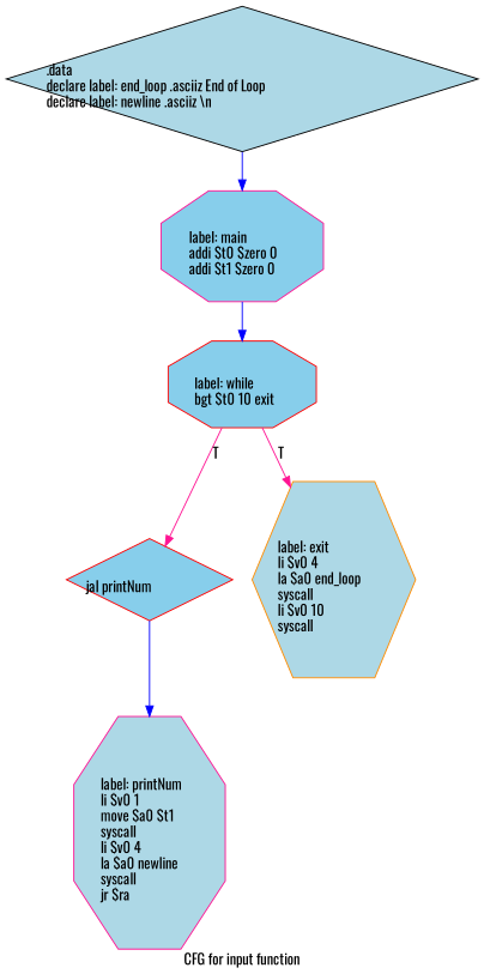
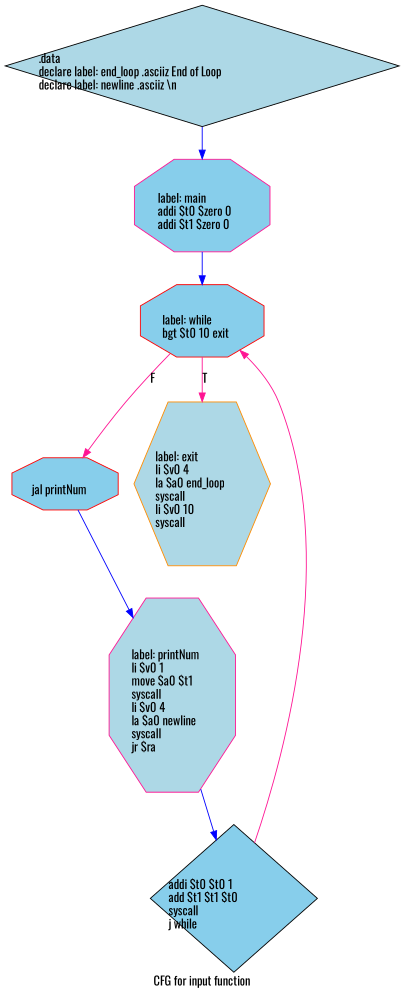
  digraph {
    fontname=Oswald
    label="CFG for input function"
    node [color=black fillcolor=skyblue fontname=Oswald shape=octagon style=filled]
    edge [color=blue fontname=Oswald]
    n1 [fillcolor=lightblue label="\l.data \ldeclare label: end_loop .asciiz End of Loop\ldeclare label: newline .asciiz \\n\l" shape=diamond]
    n2 [color=deeppink label="\llabel: main\laddi $t0 $zero 0\laddi $t1 $zero 0\l"]
    n3 [color=red label="\llabel: while\lbgt $t0 10 exit\l"]
-   n4 [color=red label="\ljal printNum\l" shape=diamond]
+   n4 [color=red label="\ljal printNum\l"]
    n5 [color=darkorange fillcolor=lightblue label="\llabel: exit\lli $v0 4\lla $a0 end_loop\lsyscall\lli $v0 10\lsyscall\l" shape=hexagon]
    n6 [color=deeppink fillcolor=lightblue label="\llabel: printNum\lli $v0 1\lmove $a0 $t1\lsyscall\lli $v0 4\lla $a0 newline\lsyscall\ljr $ra\l"]
+   n7 [label="\laddi $t0 $t0 1\ladd $t1 $t1 $t0\lsyscall\lj while\l" shape=diamond]
    n1 -> n2
    n2 -> n3
-   n3 -> n4 [color=deeppink label=T]
+   n3 -> n4 [color=deeppink label=F]
    n3 -> n5 [color=deeppink label=T]
    n4 -> n6
+   n6 -> n7
+   n7 -> n3 [color=deeppink]
  }
